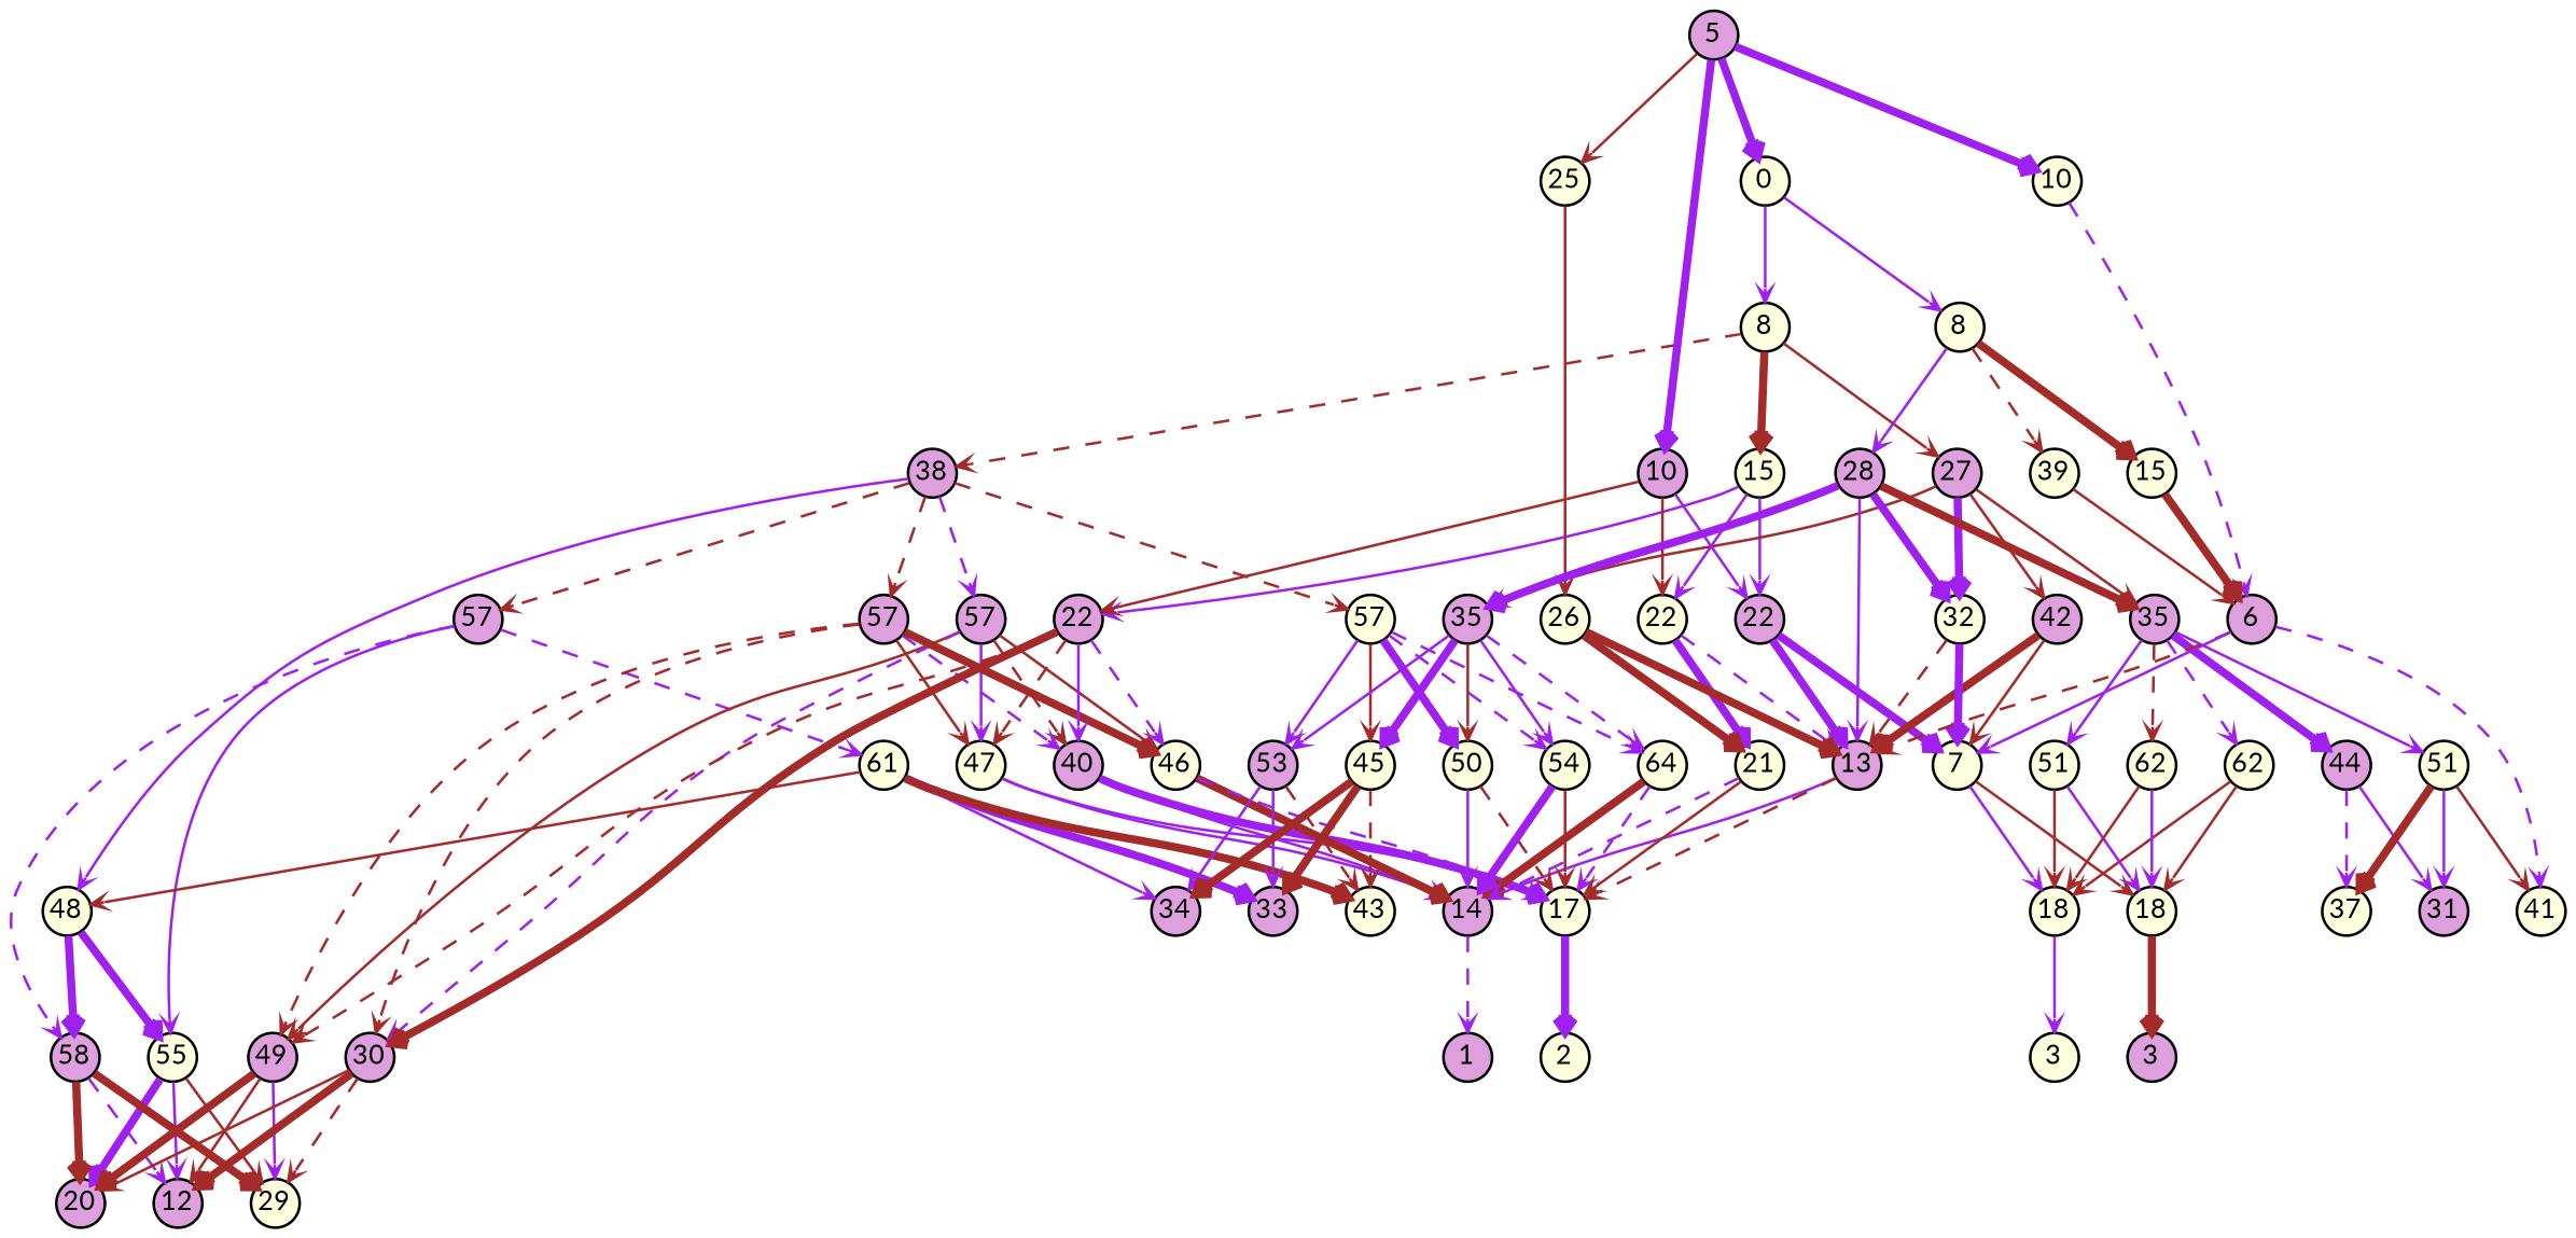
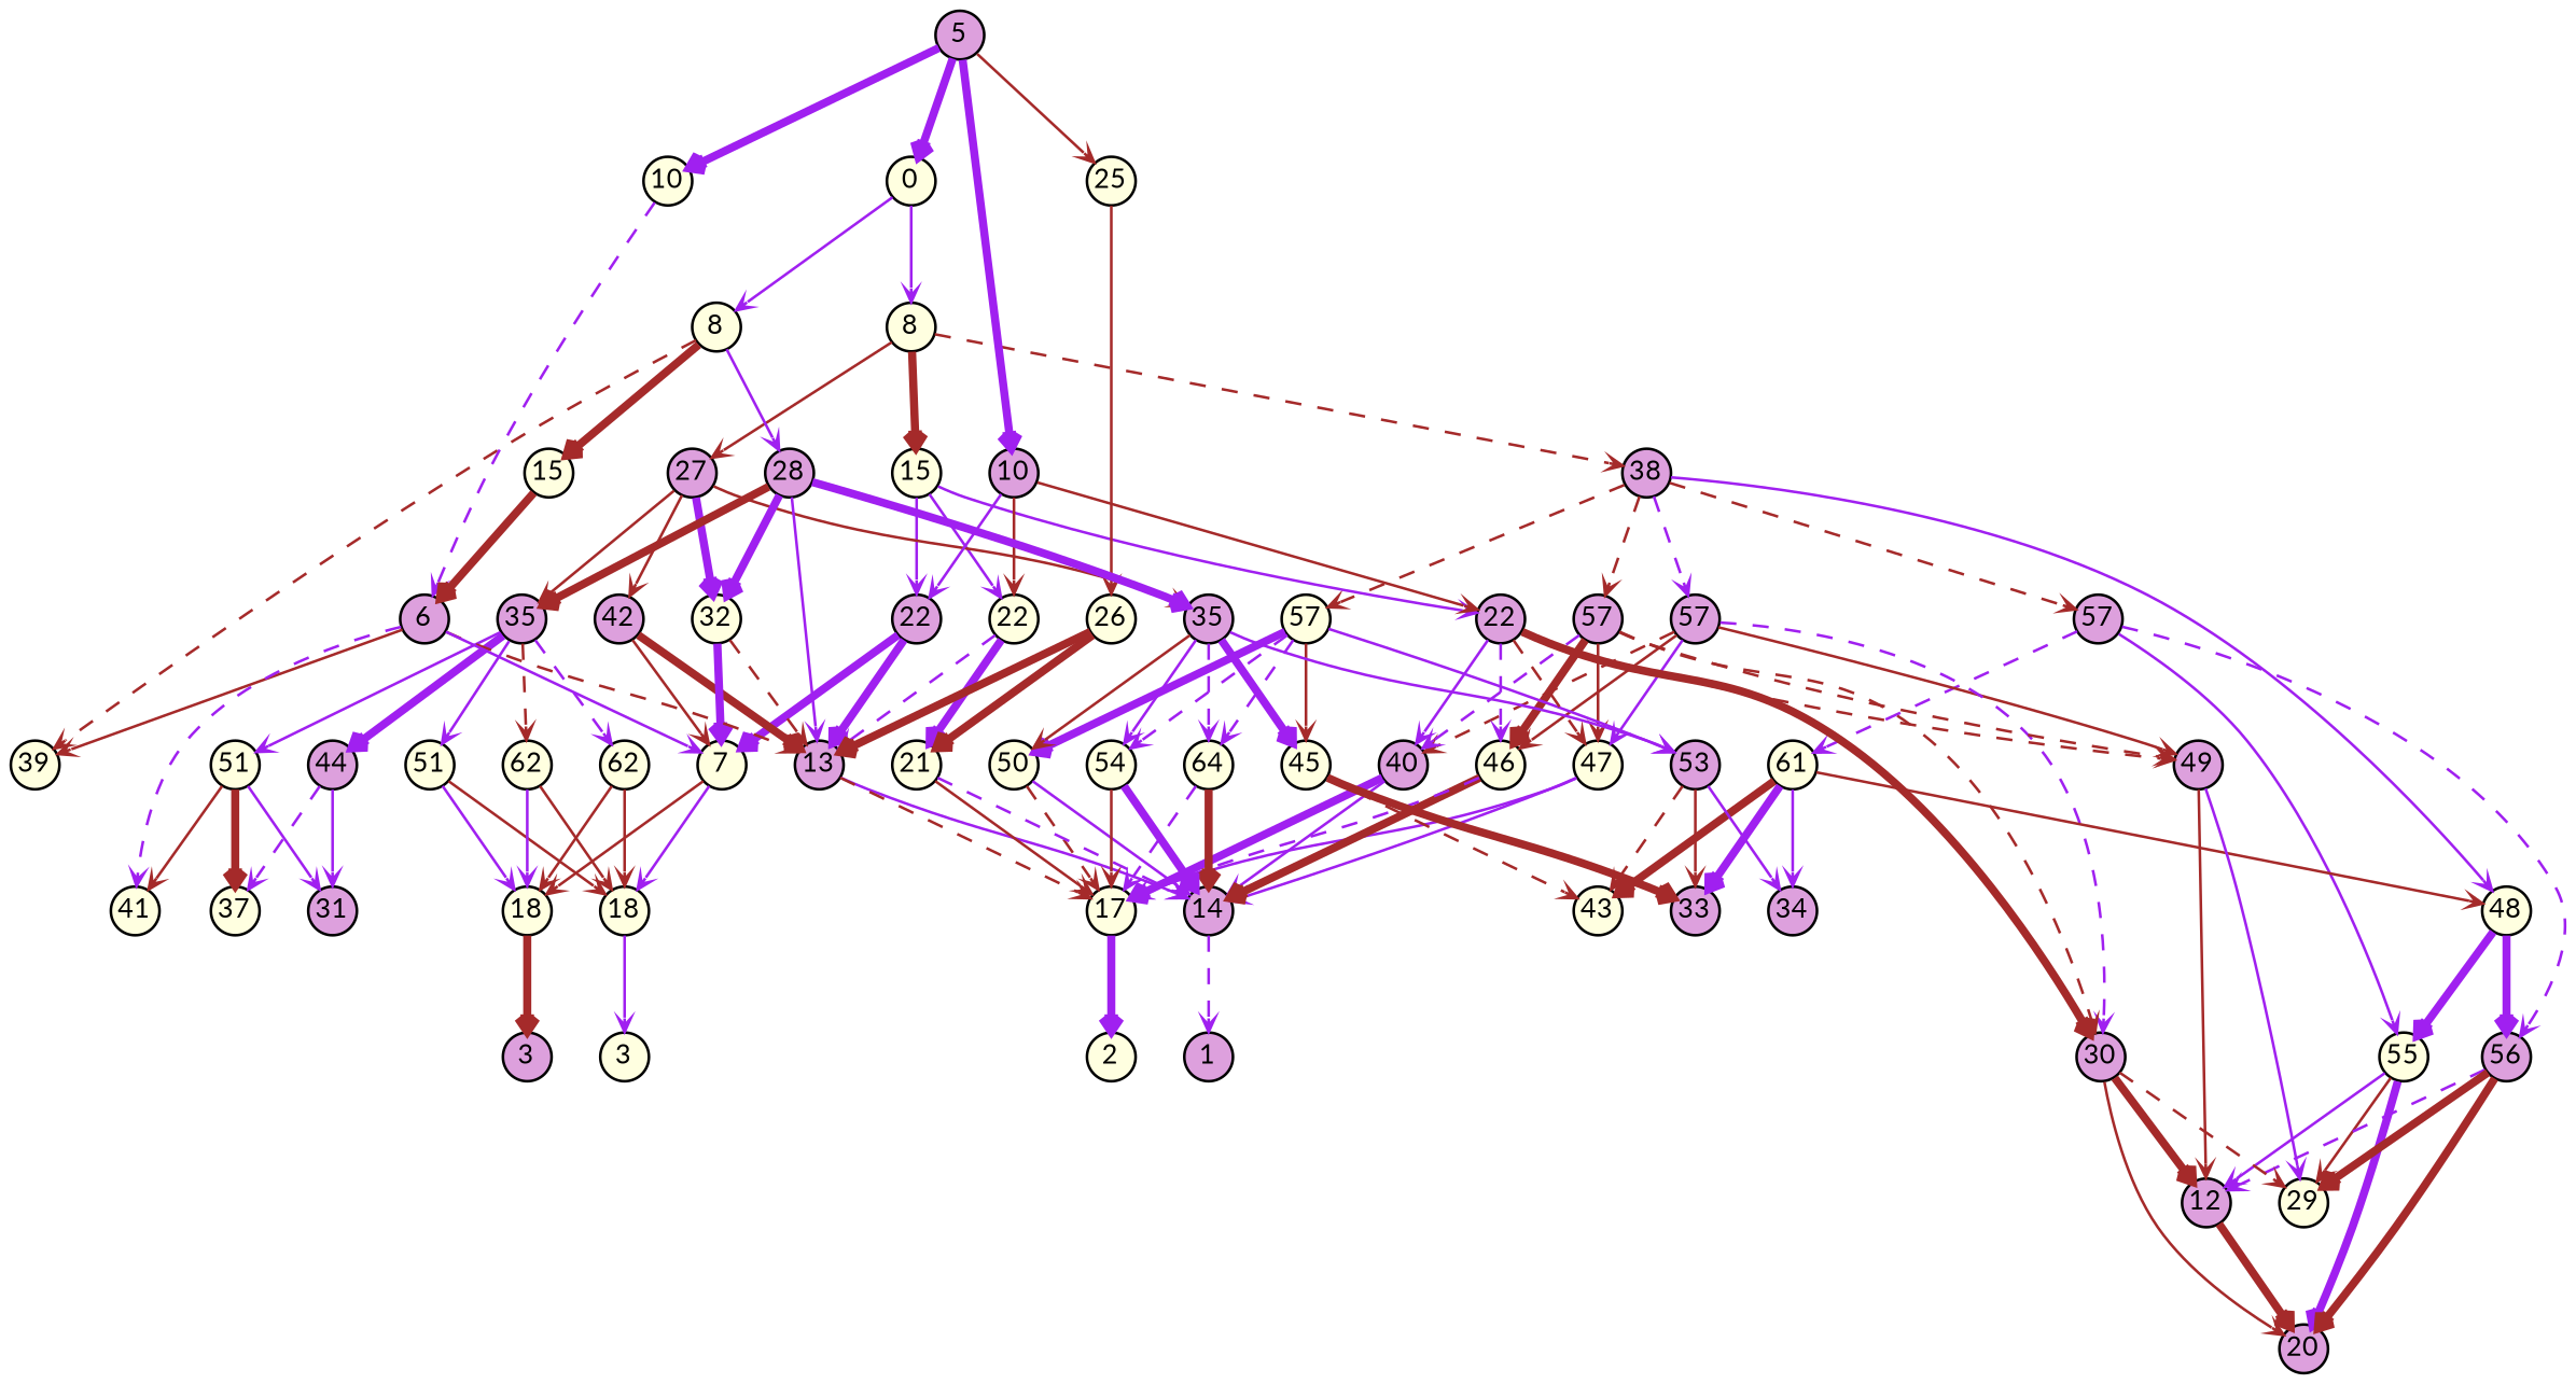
  digraph {
    fontname=Lato
    node [fillcolor=lightyellow fixedsize=true fontname=Lato fontsize=10 shape=circle style=filled]
    edge [arrowhead=vee arrowsize=.5 color=purple fontname=Lato penwidth=1]
    n1 [height=.25 label=0 width=.25]
    n2 [height=.25 label=8 width=.25]
    n3 [height=.25 label=8 width=.25]
    n4 [fillcolor=plum height=.25 label=38 width=.25]
    n5 [height=.25 label=15 width=.25]
    n6 [fillcolor=plum height=.25 label=27 width=.25]
    n7 [fillcolor=plum height=.25 label=5 width=.25]
    n8 [fillcolor=plum height=.25 label=10 width=.25]
    n9 [height=.25 label=25 width=.25]
    n10 [height=.25 label=10 width=.25]
    n11 [fillcolor=plum height=.25 label=28 width=.25]
    n12 [height=.25 label=39 width=.25]
    n13 [height=.25 label=15 width=.25]
    n14 [height=.25 label=48 width=.25]
    n15 [fillcolor=plum height=.25 label=57 width=.25]
    n16 [fillcolor=plum height=.25 label=57 width=.25]
    n17 [fillcolor=plum height=.25 label=57 width=.25]
    n18 [height=.25 label=57 width=.25]
    n19 [fillcolor=plum height=.25 label=22 width=.25]
    n20 [height=.25 label=22 width=.25]
    n21 [fillcolor=plum height=.25 label=22 width=.25]
    n22 [fillcolor=plum height=.25 label=35 width=.25]
    n23 [fillcolor=plum height=.25 label=42 width=.25]
    n24 [height=.25 label=32 width=.25]
    n25 [fillcolor=plum height=.25 label=35 width=.25]
    n26 [height=.25 label=26 width=.25]
    n27 [fillcolor=plum height=.25 label=6 width=.25]
    n28 [fillcolor=plum height=.25 label=13 width=.25]
    n29 [height=.25 label=55 width=.25]
-   n30 [fillcolor=plum height=.25 label=58 width=.25]
+   n30 [fillcolor=plum height=.25 label=56 width=.25]
    n31 [height=.25 label=61 width=.25]
    n32 [fillcolor=plum height=.25 label=49 width=.25]
    n33 [fillcolor=plum height=.25 label=30 width=.25]
    n34 [height=.25 label=47 width=.25]
    n35 [fillcolor=plum height=.25 label=40 width=.25]
    n36 [height=.25 label=46 width=.25]
    n37 [fillcolor=plum height=.25 label=53 width=.25]
    n38 [height=.25 label=45 width=.25]
    n39 [height=.25 label=64 width=.25]
    n40 [height=.25 label=50 width=.25]
    n41 [height=.25 label=54 width=.25]
    n42 [height=.25 label=21 width=.25]
    n43 [height=.25 label=7 width=.25]
    n44 [fillcolor=plum height=.25 label=44 width=.25]
    n45 [height=.25 label=51 width=.25]
    n46 [height=.25 label=62 width=.25]
    n47 [height=.25 label=51 width=.25]
    n48 [height=.25 label=62 width=.25]
    n49 [height=.25 label=41 width=.25]
    n50 [fillcolor=plum height=.25 label=12 width=.25]
    n51 [height=.25 label=29 width=.25]
    n52 [fillcolor=plum height=.25 label=20 width=.25]
    n53 [fillcolor=plum height=.25 label=34 width=.25]
    n54 [fillcolor=plum height=.25 label=33 width=.25]
    n55 [height=.25 label=43 width=.25]
    n56 [fillcolor=plum height=.25 label=14 width=.25]
    n57 [height=.25 label=17 width=.25]
    n58 [height=.25 label=18 width=.25]
    n59 [height=.25 label=18 width=.25]
    n60 [height=.25 label=37 width=.25]
    n61 [fillcolor=plum height=.25 label=31 width=.25]
    n62 [fillcolor=plum height=.25 label=1 width=.25]
    n63 [height=.25 label=2 width=.25]
    n64 [fillcolor=plum height=.25 label=3 width=.25]
    n65 [height=.25 label=3 width=.25]
    n1 -> n2
    n1 -> n3
    n2 -> n4 [color=brown style=dashed penwidth=""]
    n2 -> n5 [color=brown penwidth=3]
    n2 -> n6 [color=brown]
    n3 -> n11
    n3 -> n12 [color=brown style=dashed penwidth=""]
    n3 -> n13 [color=brown penwidth=3]
    n4 -> n14
    n4 -> n15 [color=brown style=dashed penwidth=""]
    n4 -> n16 [style=dashed penwidth=""]
    n4 -> n17 [color=brown style=dashed penwidth=""]
    n4 -> n18 [color=brown style=dashed penwidth=""]
    n5 -> n19
    n5 -> n20
    n5 -> n21
    n6 -> n22 [color=brown]
    n6 -> n23 [color=brown]
    n6 -> n24 [penwidth=3]
    n6 -> n25 [color=brown]
    n7 -> n1 [penwidth=3]
    n7 -> n8 [penwidth=3]
    n7 -> n9 [color=brown]
    n7 -> n10 [penwidth=3]
    n8 -> n19 [color=brown]
    n8 -> n20 [color=brown]
    n8 -> n21
    n9 -> n26 [color=brown]
    n10 -> n27 [style=dashed penwidth=""]
    n11 -> n22 [penwidth=3]
    n11 -> n24 [penwidth=3]
    n11 -> n25 [color=brown penwidth=3]
    n11 -> n28
-   n12 -> n27 [color=brown]
+   n27 -> n12 [color=brown]
    n13 -> n27 [color=brown penwidth=3]
    n14 -> n29 [penwidth=3]
    n14 -> n30 [penwidth=3]
    n15 -> n29
    n15 -> n30 [style=dashed penwidth=""]
    n15 -> n31 [style=dashed penwidth=""]
    n16 -> n32 [color=brown]
    n16 -> n33 [style=dashed penwidth=""]
    n16 -> n34
    n16 -> n35 [color=brown style=dashed penwidth=""]
    n16 -> n36 [color=brown]
    n17 -> n32 [color=brown style=dashed penwidth=""]
    n17 -> n33 [color=brown style=dashed penwidth=""]
    n17 -> n34 [color=brown]
    n17 -> n35 [style=dashed penwidth=""]
    n17 -> n36 [color=brown penwidth=3]
    n18 -> n37
    n18 -> n38 [color=brown]
    n18 -> n39 [style=dashed penwidth=""]
    n18 -> n40 [penwidth=3]
    n18 -> n41 [style=dashed penwidth=""]
    n19 -> n32 [color=brown style=dashed penwidth=""]
    n19 -> n33 [color=brown penwidth=3]
    n19 -> n34 [color=brown style=dashed penwidth=""]
    n19 -> n35
    n19 -> n36 [style=dashed penwidth=""]
    n20 -> n28 [style=dashed penwidth=""]
    n20 -> n42 [penwidth=3]
    n21 -> n28 [penwidth=3]
    n21 -> n43 [penwidth=3]
    n22 -> n37
    n22 -> n38 [penwidth=3]
    n22 -> n39 [style=dashed penwidth=""]
    n22 -> n40 [color=brown]
    n22 -> n41
    n23 -> n28 [color=brown penwidth=3]
    n23 -> n43 [color=brown]
    n24 -> n28 [color=brown style=dashed penwidth=""]
    n24 -> n43 [penwidth=3]
    n25 -> n44 [penwidth=3]
    n25 -> n45
    n25 -> n46 [style=dashed penwidth=""]
    n25 -> n47
    n25 -> n48 [color=brown style=dashed penwidth=""]
    n26 -> n28 [color=brown penwidth=3]
    n26 -> n42 [color=brown penwidth=3]
    n27 -> n28 [color=brown style=dashed penwidth=""]
    n27 -> n43
    n27 -> n49 [style=dashed penwidth=""]
    n28 -> n56
    n28 -> n57 [color=brown style=dashed penwidth=""]
    n29 -> n50
    n29 -> n51 [color=brown]
    n29 -> n52 [penwidth=3]
    n30 -> n50 [style=dashed penwidth=""]
    n30 -> n51 [color=brown penwidth=3]
    n30 -> n52 [color=brown penwidth=3]
    n31 -> n14 [color=brown]
    n31 -> n53
    n31 -> n54 [penwidth=3]
    n31 -> n55 [color=brown penwidth=3]
    n32 -> n50 [color=brown]
    n32 -> n51
-   n32 -> n52 [color=brown penwidth=3]
+   n50 -> n52 [color=brown penwidth=3]
    n33 -> n50 [color=brown penwidth=3]
    n33 -> n51 [color=brown style=dashed penwidth=""]
    n33 -> n52 [color=brown]
    n34 -> n56
    n34 -> n57
    n35 -> n56
    n35 -> n57 [penwidth=3]
    n36 -> n56 [color=brown penwidth=3]
    n36 -> n57 [style=dashed penwidth=""]
    n37 -> n53
-   n37 -> n54
+   n37 -> n54 [color=brown]
    n37 -> n55 [color=brown style=dashed penwidth=""]
-   n38 -> n53 [color=brown penwidth=3]
    n38 -> n54 [color=brown penwidth=3]
    n38 -> n55 [color=brown style=dashed penwidth=""]
    n39 -> n56 [color=brown penwidth=3]
    n39 -> n57 [style=dashed penwidth=""]
    n40 -> n56
    n40 -> n57 [color=brown style=dashed penwidth=""]
    n41 -> n56 [penwidth=3]
    n41 -> n57 [color=brown]
    n42 -> n56 [style=dashed penwidth=""]
    n42 -> n57 [color=brown]
    n43 -> n58 [color=brown]
    n43 -> n59
    n44 -> n60 [style=dashed penwidth=""]
    n44 -> n61
    n45 -> n49 [color=brown]
    n45 -> n60 [color=brown penwidth=3]
    n45 -> n61
    n46 -> n58 [color=brown]
    n46 -> n59 [color=brown]
    n47 -> n58
    n47 -> n59 [color=brown]
    n48 -> n58
    n48 -> n59 [color=brown]
    n56 -> n62 [style=dashed penwidth=""]
    n57 -> n63 [penwidth=3]
    n58 -> n64 [color=brown penwidth=3]
    n59 -> n65
  }
